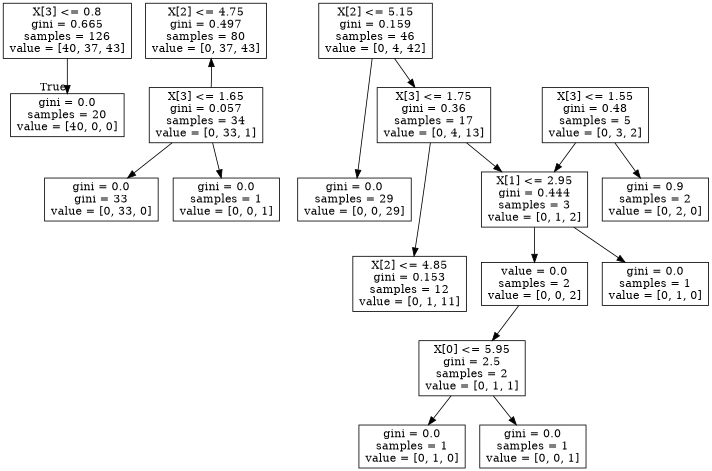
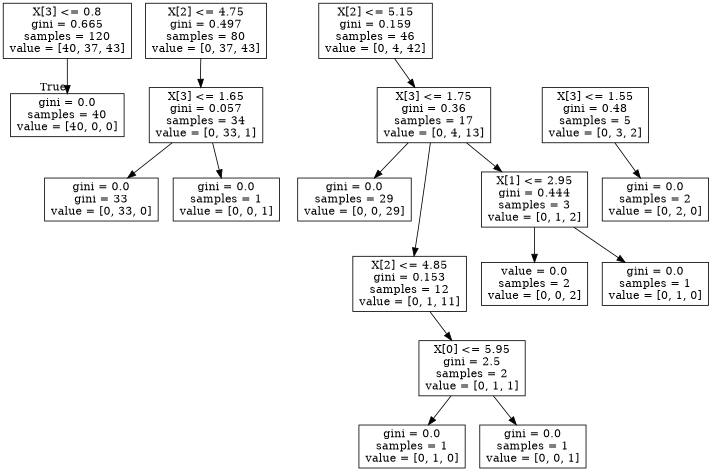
  digraph {
    node [shape=box]
-   n1 [label="X[3] <= 0.8\ngini = 0.665\nsamples = 126\nvalue = [40, 37, 43]"]
-   n2 [label="gini = 0.0\nsamples = 20\nvalue = [40, 0, 0]"]
+   n1 [label="X[3] <= 0.8\ngini = 0.665\nsamples = 120\nvalue = [40, 37, 43]"]
+   n2 [label="gini = 0.0\nsamples = 40\nvalue = [40, 0, 0]"]
    n3 [label="X[2] <= 4.75\ngini = 0.497\nsamples = 80\nvalue = [0, 37, 43]"]
    n4 [label="X[3] <= 1.65\ngini = 0.057\nsamples = 34\nvalue = [0, 33, 1]"]
    n5 [label="gini = 0.0\ngini = 33\nvalue = [0, 33, 0]"]
    n6 [label="gini = 0.0\nsamples = 1\nvalue = [0, 0, 1]"]
    n7 [label="X[2] <= 5.15\ngini = 0.159\nsamples = 46\nvalue = [0, 4, 42]"]
    n8 [label="X[3] <= 1.75\ngini = 0.36\nsamples = 17\nvalue = [0, 4, 13]"]
    n9 [label="gini = 0.0\nsamples = 29\nvalue = [0, 0, 29]"]
    n10 [label="X[2] <= 4.85\ngini = 0.153\nsamples = 12\nvalue = [0, 1, 11]"]
    n11 [label="X[1] <= 2.95\ngini = 0.444\nsamples = 3\nvalue = [0, 1, 2]"]
    n12 [label="X[3] <= 1.55\ngini = 0.48\nsamples = 5\nvalue = [0, 3, 2]"]
-   n13 [label="gini = 0.9\nsamples = 2\nvalue = [0, 2, 0]"]
+   n13 [label="gini = 0.0\nsamples = 2\nvalue = [0, 2, 0]"]
    n14 [label="X[0] <= 5.95\ngini = 2.5\nsamples = 2\nvalue = [0, 1, 1]"]
    n15 [label="value = 0.0\nsamples = 2\nvalue = [0, 0, 2]"]
    n16 [label="gini = 0.0\nsamples = 1\nvalue = [0, 1, 0]"]
    n17 [label="gini = 0.0\nsamples = 1\nvalue = [0, 1, 0]"]
    n18 [label="gini = 0.0\nsamples = 1\nvalue = [0, 0, 1]"]
    n1 -> n2 [headlabel=True labelangle=45 labeldistance=2.5]
-   n4 -> n3
+   n3 -> n4
    n4 -> n5
    n4 -> n6
    n7 -> n8
-   n7 -> n9
+   n8 -> n9
    n8 -> n10
    n8 -> n11
-   n15 -> n14
+   n10 -> n14
    n11 -> n15
    n11 -> n16
-   n12 -> n11
    n12 -> n13
    n14 -> n17
    n14 -> n18
  }
